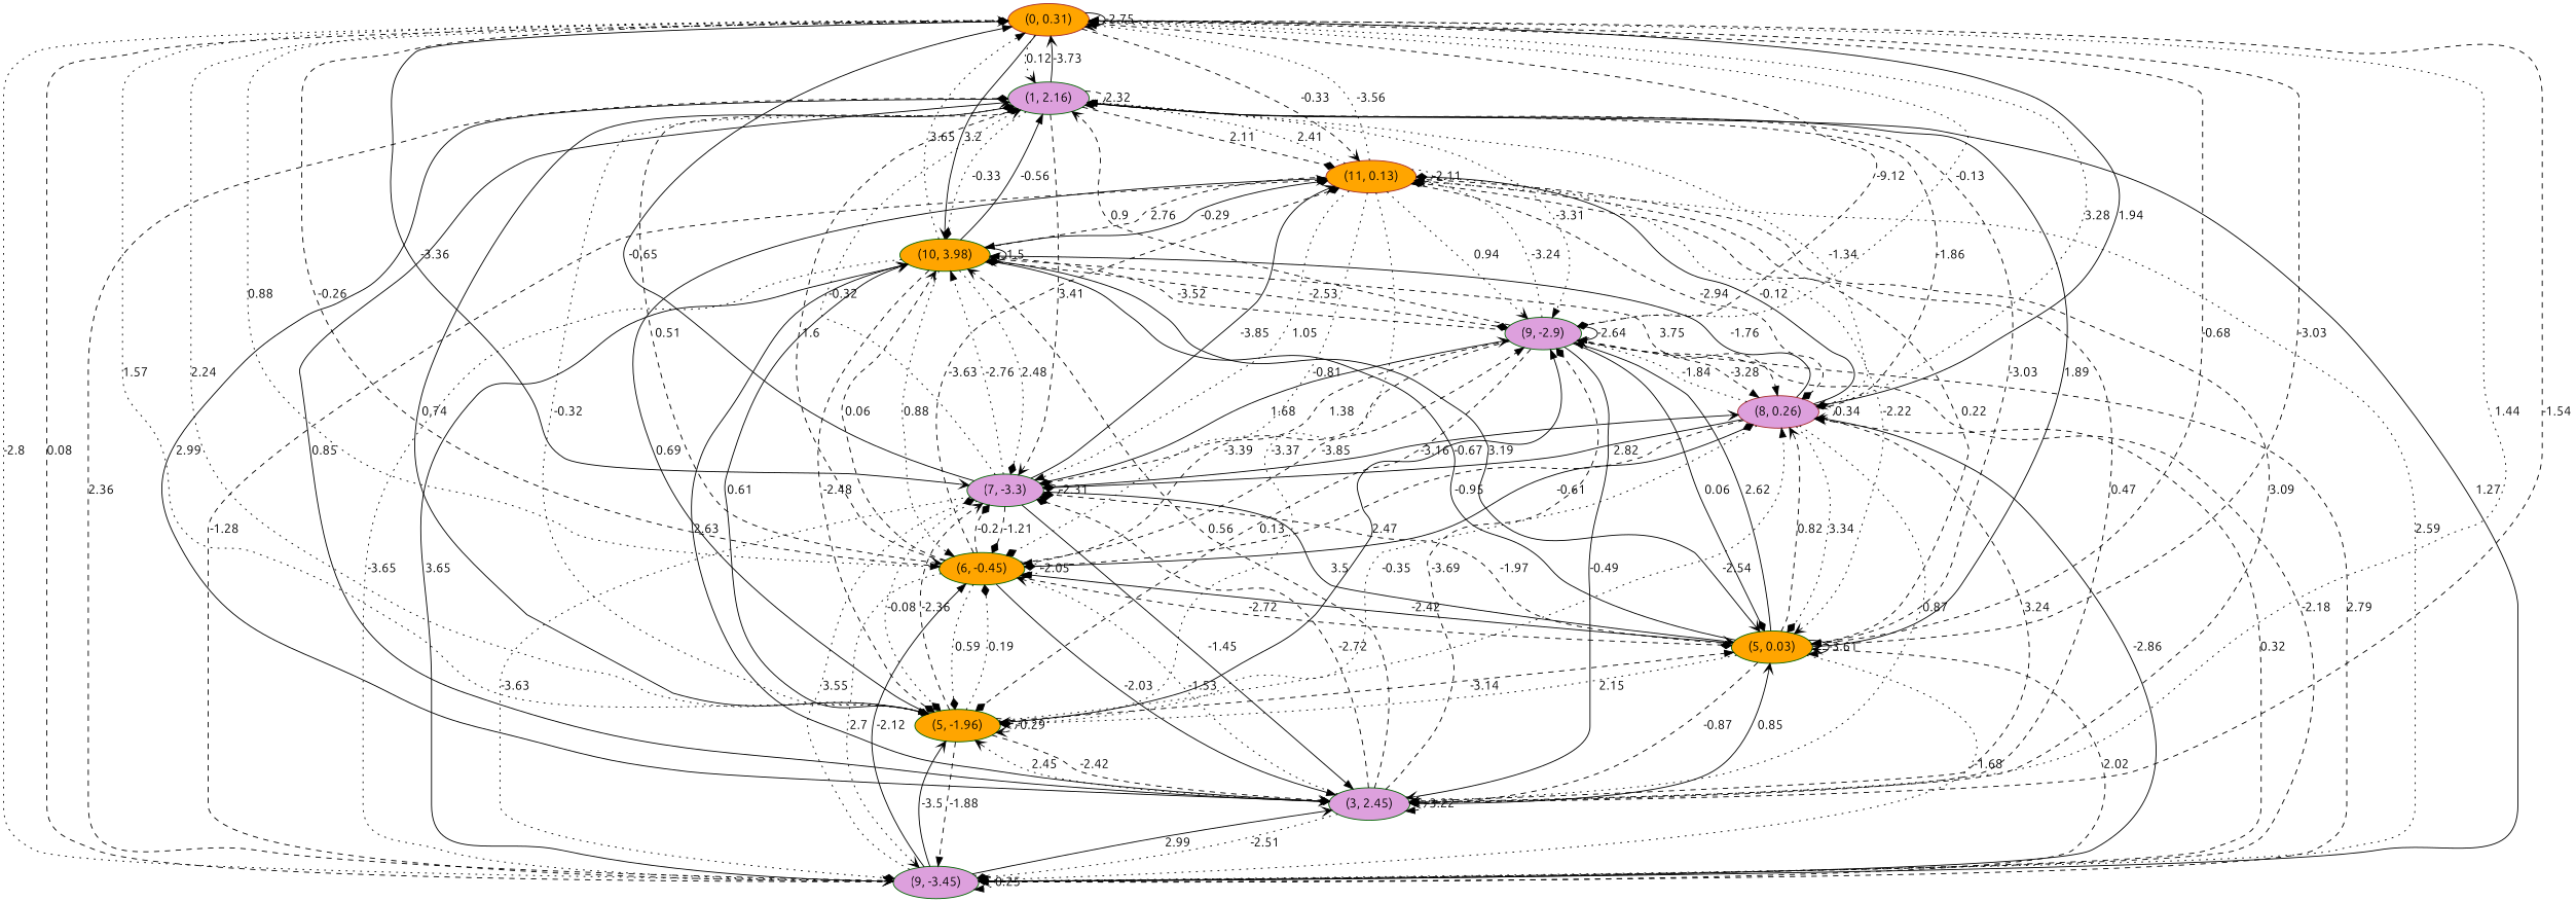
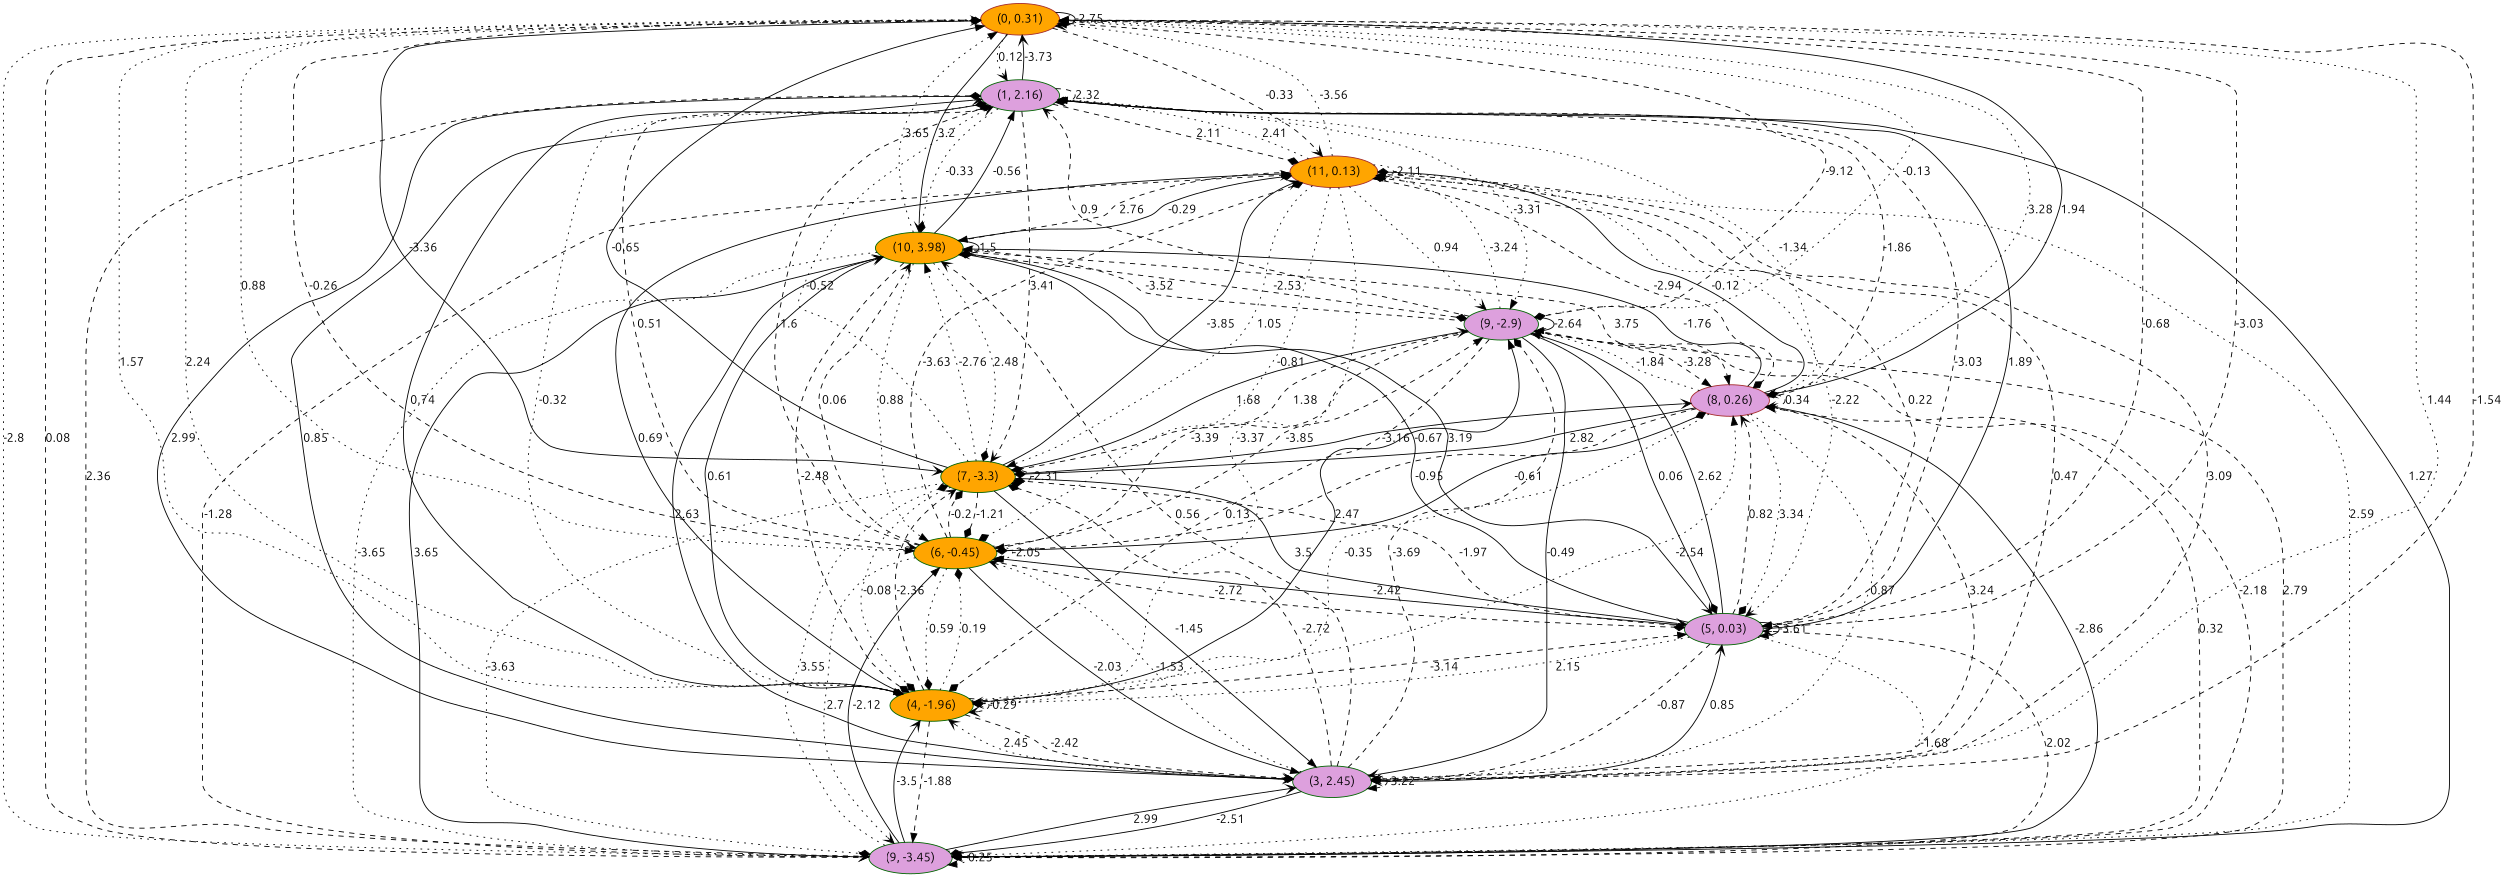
  digraph {
    fontname=Ubuntu
    node [color=darkgreen fillcolor=orange fontname=Ubuntu style=filled]
    edge [arrowhead=vee fontname=Ubuntu style=dashed]
    n1 [color=brown label="(0, 0.31)"]
    n2 [fillcolor=plum label="(1, 2.16)"]
    n3 [fillcolor=plum label="(9, -3.45)"]
    n4 [fillcolor=plum label="(3, 2.45)"]
-   n5 [label="(5, -1.96)"]
-   n6 [label="(5, 0.03)"]
+   n5 [label="(4, -1.96)"]
+   n6 [fillcolor=plum label="(5, 0.03)"]
    n7 [label="(6, -0.45)"]
-   n8 [fillcolor=plum label="(7, -3.3)"]
+   n8 [label="(7, -3.3)"]
    n9 [color=brown fillcolor=plum label="(8, 0.26)"]
    n10 [fillcolor=plum label="(9, -2.9)"]
    n11 [label="(10, 3.98)"]
    n12 [color=brown label="(11, 0.13)"]
    n1 -> n1 [label=-2.75 style=solid]
    n1 -> n2 [label=0.12 style=dotted]
    n1 -> n3 [label=-2.8 style=dotted]
    n1 -> n4 [arrowhead=normal label=1.44 style=dotted]
    n1 -> n5 [arrowhead=normal label=1.57 style=dotted]
    n1 -> n6 [arrowhead=normal label=-0.68]
    n1 -> n7 [arrowhead=normal label=0.88 style=dotted]
    n1 -> n8 [label=-3.36 style=solid]
    n1 -> n9 [label=3.28 style=dotted]
    n1 -> n10 [arrowhead=diamond label=-9.12]
    n1 -> n11 [label=3.2 style=solid]
    n1 -> n12 [label=-0.33]
    n2 -> n1 [label=-3.73 style=solid]
    n2 -> n2 [label=2.32]
    n2 -> n3 [arrowhead=normal label=1.27 style=solid]
    n2 -> n4 [label=2.99 style=solid]
    n2 -> n5 [arrowhead=diamond label=0.74 style=solid]
    n2 -> n6 [arrowhead=normal label=-3.03]
    n2 -> n7 [label=0.51]
    n2 -> n8 [label=3.41]
    n2 -> n9 [arrowhead=diamond label=-1.34 style=dotted]
    n2 -> n10 [arrowhead=normal label=-3.31 style=dotted]
    n2 -> n11 [arrowhead=diamond label=-0.33 style=dotted]
    n2 -> n12 [arrowhead=diamond label=2.11]
    n3 -> n1 [arrowhead=diamond label=0.08]
    n3 -> n2 [arrowhead=diamond label=2.36]
    n3 -> n3 [arrowhead=normal label=0.25 style=dotted]
    n3 -> n4 [label=2.99 style=solid]
    n3 -> n5 [label=-3.5 style=solid]
    n3 -> n6 [label=2.02]
    n3 -> n7 [arrowhead=normal label=-2.12 style=solid]
    n3 -> n8 [arrowhead=diamond label=3.55 style=dotted]
    n3 -> n9 [arrowhead=normal label=0.32]
    n3 -> n10 [label=2.79]
    n3 -> n11 [label=3.65 style=solid]
    n3 -> n12 [label=-1.28]
    n4 -> n1 [label=-1.54]
    n4 -> n2 [label=0.85 style=solid]
-   n4 -> n3 [arrowhead=diamond label=-2.51 style=dotted]
+   n4 -> n3 [arrowhead=diamond label=-2.51 style=solid]
    n4 -> n4 [arrowhead=normal label=-3.22]
    n4 -> n5 [label=2.45 style=dotted]
    n4 -> n6 [label=0.85 style=solid]
    n4 -> n7 [label=-1.53 style=dotted]
    n4 -> n8 [arrowhead=diamond label=-2.72]
    n4 -> n9 [label=3.24]
    n4 -> n10 [arrowhead=diamond label=-3.69]
    n4 -> n11 [label=0.56]
    n4 -> n12 [label=0.47]
    n5 -> n1 [label=2.24 style=dotted]
    n5 -> n2 [arrowhead=diamond label=-0.32 style=dotted]
    n5 -> n3 [arrowhead=normal label=-1.88]
    n5 -> n4 [label=-2.42]
    n5 -> n5 [label=-0.29]
    n5 -> n6 [arrowhead=normal label=-3.14]
    n5 -> n7 [arrowhead=diamond label=0.19 style=dotted]
    n5 -> n8 [label=-2.36]
    n5 -> n9 [arrowhead=normal label=-2.54 style=dotted]
    n5 -> n10 [arrowhead=normal label=2.47 style=solid]
    n5 -> n11 [label=0.61 style=solid]
    n5 -> n12 [arrowhead=normal label=0.69 style=solid]
    n6 -> n1 [arrowhead=normal label=-3.03]
    n6 -> n2 [arrowhead=diamond label=1.89 style=solid]
    n6 -> n3 [label=-1.68 style=dotted]
    n6 -> n4 [label=-0.87]
    n6 -> n5 [arrowhead=diamond label=2.15 style=dotted]
    n6 -> n6 [arrowhead=normal label=-3.61 style=solid]
    n6 -> n7 [arrowhead=normal label=-2.42 style=solid]
    n6 -> n8 [arrowhead=diamond label=-1.97]
    n6 -> n9 [label=0.82]
    n6 -> n10 [arrowhead=normal label=2.62 style=solid]
    n6 -> n11 [arrowhead=diamond label=-0.67 style=solid]
    n6 -> n12 [arrowhead=diamond label=0.22]
    n7 -> n1 [arrowhead=normal label=-0.26]
    n7 -> n2 [arrowhead=diamond label=1.6]
    n7 -> n3 [label=2.7 style=dotted]
    n7 -> n4 [arrowhead=normal label=-2.03 style=solid]
    n7 -> n5 [arrowhead=diamond label=0.59 style=dotted]
    n7 -> n6 [arrowhead=diamond label=-2.72]
    n7 -> n7 [arrowhead=normal label=-2.05 style=dotted]
    n7 -> n8 [arrowhead=diamond label=-0.2]
    n7 -> n9 [arrowhead=diamond label=-0.61 style=solid]
    n7 -> n10 [arrowhead=normal label=-3.85]
    n7 -> n11 [label=0.06]
    n7 -> n12 [arrowhead=diamond label=-3.63]
    n8 -> n1 [arrowhead=normal label=-0.65 style=solid]
-   n8 -> n2 [label=-0.32 style=dotted]
+   n8 -> n2 [label=-0.52 style=dotted]
    n8 -> n3 [arrowhead=diamond label=-3.63 style=dotted]
    n8 -> n4 [arrowhead=normal label=-1.45 style=solid]
    n8 -> n5 [arrowhead=diamond label=-0.08 style=dotted]
    n8 -> n6 [label=3.5 style=solid]
    n8 -> n7 [arrowhead=diamond label=-1.21]
    n8 -> n8 [arrowhead=diamond label=-2.31]
    n8 -> n9 [label=-3.16 style=solid]
    n8 -> n10 [label=1.68 style=solid]
    n8 -> n11 [arrowhead=normal label=-2.76 style=dotted]
    n8 -> n12 [label=-3.85 style=solid]
    n9 -> n1 [arrowhead=normal label=1.94 style=solid]
    n9 -> n2 [arrowhead=normal label=-1.86]
    n9 -> n3 [label=-2.86 style=solid]
    n9 -> n4 [label=0.87 style=dotted]
    n9 -> n5 [label=-0.35 style=dotted]
    n9 -> n6 [arrowhead=diamond label=3.34 style=dotted]
    n9 -> n7 [arrowhead=diamond label=-0.95]
    n9 -> n8 [arrowhead=diamond label=2.82 style=solid]
    n9 -> n9 [label=0.34]
    n9 -> n10 [label=-1.84 style=dotted]
    n9 -> n11 [arrowhead=normal label=-1.76 style=solid]
    n9 -> n12 [arrowhead=diamond label=-0.12 style=solid]
    n10 -> n1 [arrowhead=normal label=-0.13 style=dotted]
    n10 -> n2 [label=0.9]
    n10 -> n3 [arrowhead=diamond label=-2.18]
    n10 -> n4 [label=-0.49 style=solid]
    n10 -> n5 [arrowhead=diamond label=0.13]
    n10 -> n6 [arrowhead=diamond label=0.06 style=solid]
    n10 -> n7 [arrowhead=normal label=-3.39]
    n10 -> n8 [arrowhead=diamond label=1.38]
    n10 -> n9 [arrowhead=normal label=-3.28]
    n10 -> n10 [arrowhead=normal label=-2.64 style=solid]
    n10 -> n11 [label=-3.52]
    n10 -> n12 [arrowhead=normal label=-3.24 style=dotted]
    n11 -> n1 [arrowhead=normal label=3.65 style=dotted]
    n11 -> n2 [arrowhead=normal label=-0.56 style=solid]
    n11 -> n3 [label=-3.65 style=dotted]
    n11 -> n4 [arrowhead=diamond label=2.63 style=solid]
    n11 -> n5 [arrowhead=diamond label=-2.48]
    n11 -> n6 [label=3.19 style=solid]
    n11 -> n7 [arrowhead=normal label=0.88 style=dotted]
    n11 -> n8 [arrowhead=diamond label=2.48 style=dotted]
    n11 -> n9 [arrowhead=normal label=3.75]
    n11 -> n10 [arrowhead=diamond label=-2.53]
    n11 -> n11 [label=1.5 style=solid]
    n11 -> n12 [arrowhead=diamond label=-0.29 style=solid]
    n12 -> n1 [arrowhead=normal label=-3.56 style=dotted]
    n12 -> n2 [arrowhead=normal label=2.41 style=dotted]
    n12 -> n3 [arrowhead=normal label=2.59 style=dotted]
    n12 -> n4 [arrowhead=diamond label=3.09]
    n12 -> n5 [label=-3.37 style=dotted]
    n12 -> n6 [label=-2.22 style=dotted]
    n12 -> n7 [arrowhead=diamond label=-0.81 style=dotted]
    n12 -> n8 [arrowhead=normal label=1.05 style=dotted]
    n12 -> n9 [arrowhead=diamond label=-2.94]
    n12 -> n10 [label=0.94 style=dotted]
    n12 -> n11 [arrowhead=normal label=2.76]
    n12 -> n12 [arrowhead=normal label=-2.11 style=dotted]
  }
